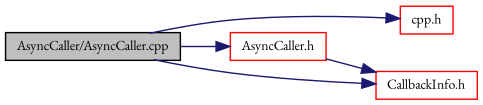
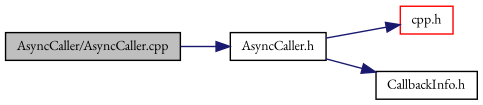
  digraph {
    fontname="EB Garamond"
    rankdir=LR
    node [color=black fillcolor=white fontname="EB Garamond" fontsize=10 shape=record style=filled]
    edge [color=midnightblue fontname="EB Garamond" fontsize=10 labelfontname="FreeSans.ttf" labelfontsize=10 style=solid]
    n1 [fillcolor=grey75 fontcolor=black height=0.2 label="AsyncCaller/AsyncCaller.cpp" width=0.4]
    n2 [color=red height=0.2 label="cpp.h" width=0.4]
-   n3 [color=red height=0.2 label="AsyncCaller.h" width=0.4]
-   n4 [color=red height=0.2 label="CallbackInfo.h" width=0.4]
-   n1 -> n2
+   n3 [height=0.2 label="AsyncCaller.h" width=0.4]
+   n4 [height=0.2 label="CallbackInfo.h" width=0.4]
+   n3 -> n2
    n1 -> n3
-   n1 -> n4
    n3 -> n4
  }
